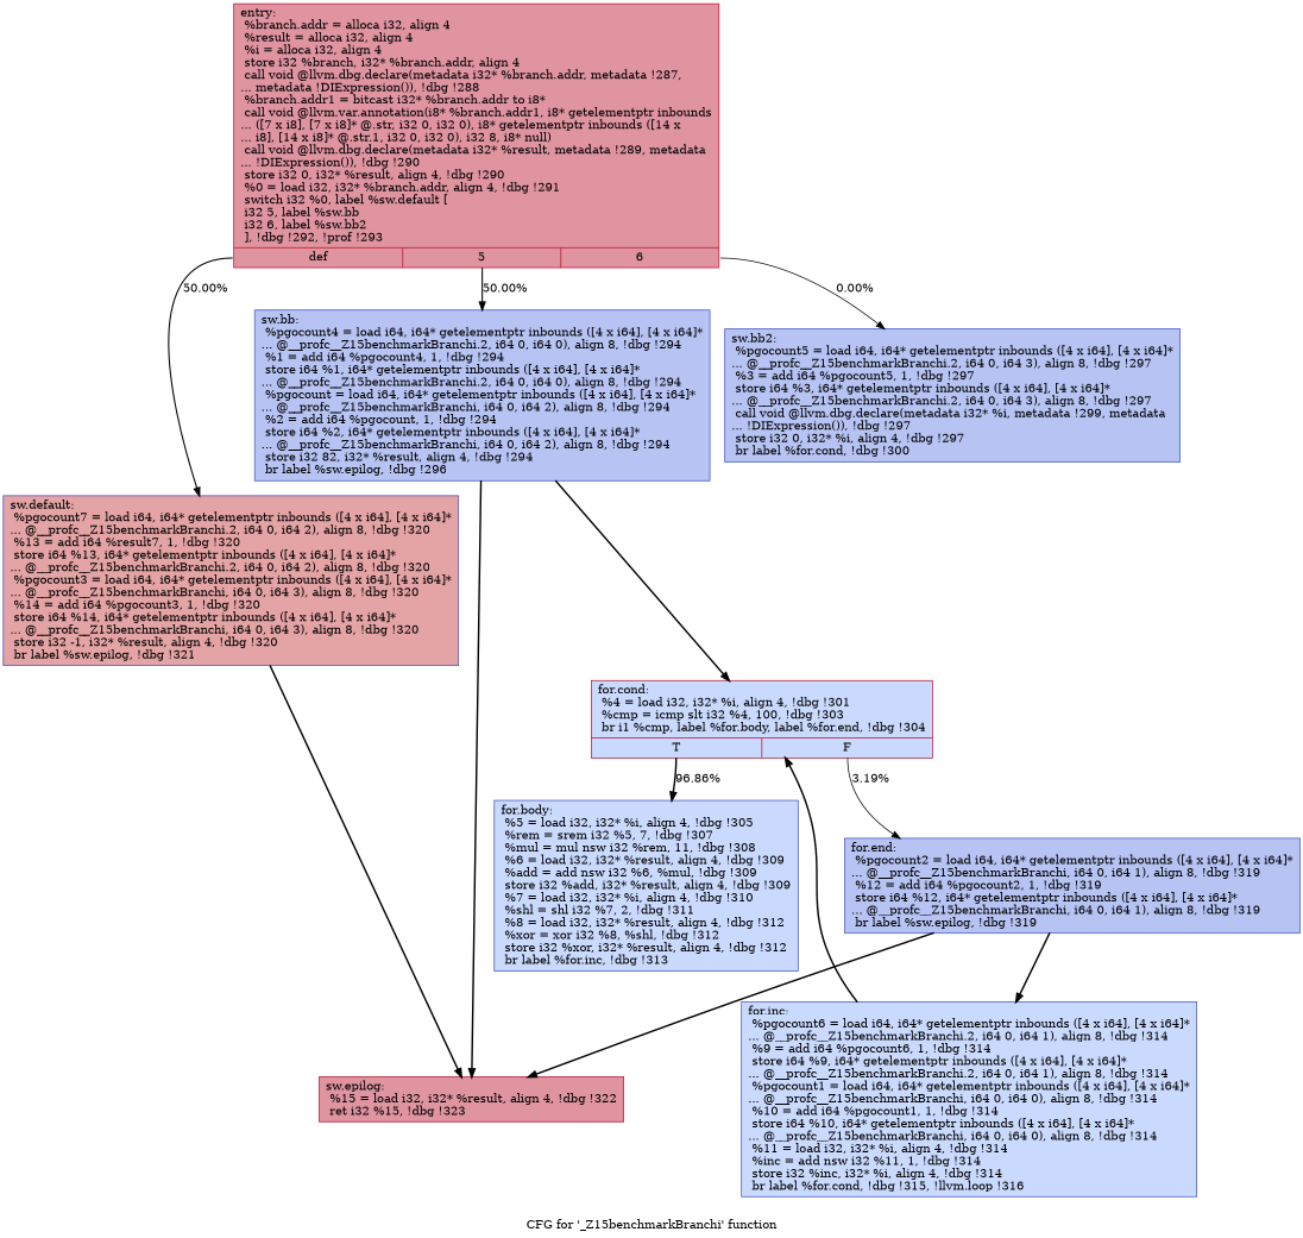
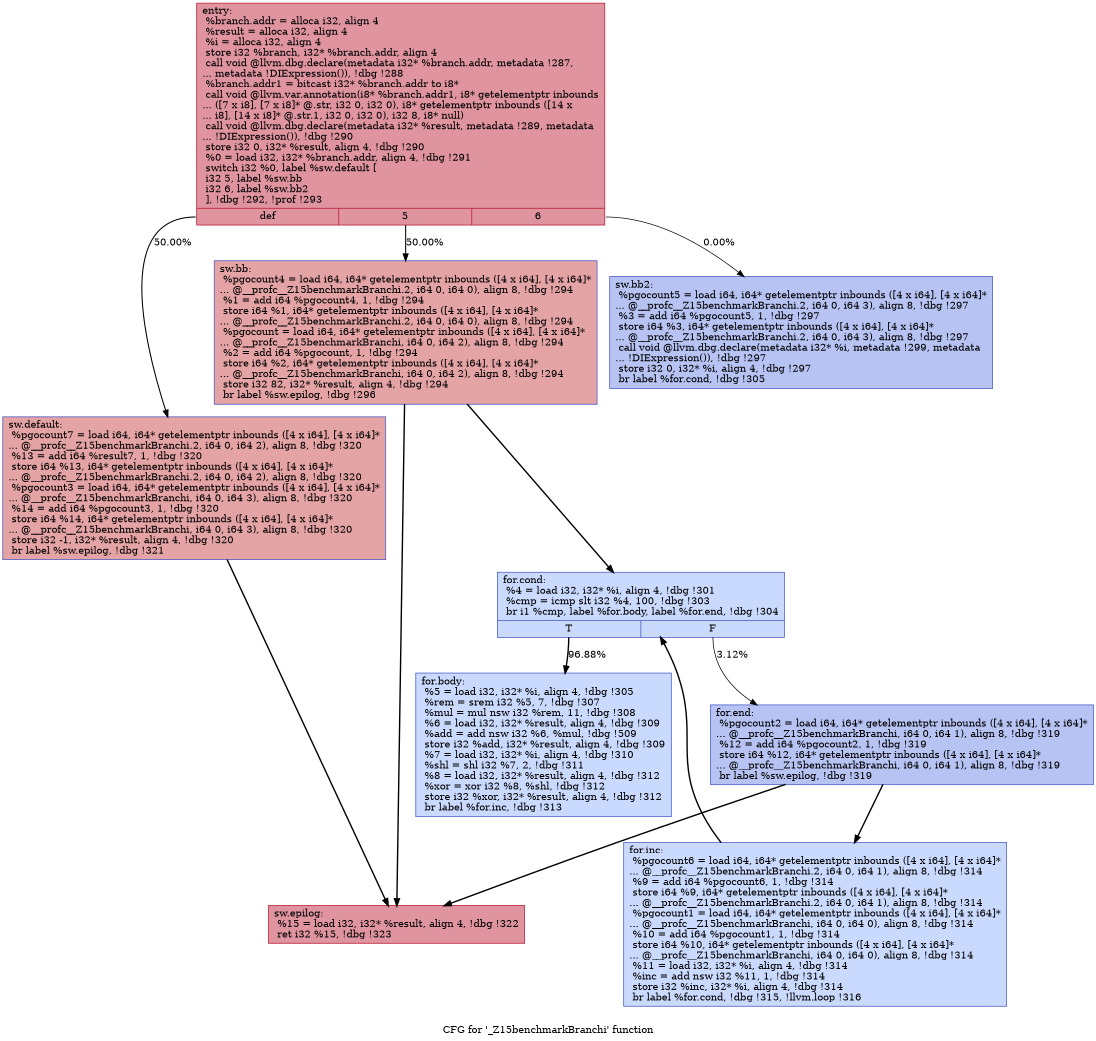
  digraph {
    label="CFG for '_Z15benchmarkBranchi' function"
    node [color="#3d50c3ff" fillcolor="#88abfd70" shape=record style=filled]
    edge [penwidth=2]
    n1 [color="#b70d28ff" fillcolor="#b70d2870" label="{entry:\l  %branch.addr = alloca i32, align 4\l  %result = alloca i32, align 4\l  %i = alloca i32, align 4\l  store i32 %branch, i32* %branch.addr, align 4\l  call void @llvm.dbg.declare(metadata i32* %branch.addr, metadata !287,\l... metadata !DIExpression()), !dbg !288\l  %branch.addr1 = bitcast i32* %branch.addr to i8*\l  call void @llvm.var.annotation(i8* %branch.addr1, i8* getelementptr inbounds\l... ([7 x i8], [7 x i8]* @.str, i32 0, i32 0), i8* getelementptr inbounds ([14 x\l... i8], [14 x i8]* @.str.1, i32 0, i32 0), i32 8, i8* null)\l  call void @llvm.dbg.declare(metadata i32* %result, metadata !289, metadata\l... !DIExpression()), !dbg !290\l  store i32 0, i32* %result, align 4, !dbg !290\l  %0 = load i32, i32* %branch.addr, align 4, !dbg !291\l  switch i32 %0, label %sw.default [\l    i32 5, label %sw.bb\l    i32 6, label %sw.bb2\l  ], !dbg !292, !prof !293\l|{<s0>def|<s1>5|<s2>6}}"]
    n2 [fillcolor="#c32e3170" label="{sw.default:                                       \l  %pgocount7 = load i64, i64* getelementptr inbounds ([4 x i64], [4 x i64]*\l... @__profc__Z15benchmarkBranchi.2, i64 0, i64 2), align 8, !dbg !320\l  %13 = add i64 %result7, 1, !dbg !320\l  store i64 %13, i64* getelementptr inbounds ([4 x i64], [4 x i64]*\l... @__profc__Z15benchmarkBranchi.2, i64 0, i64 2), align 8, !dbg !320\l  %pgocount3 = load i64, i64* getelementptr inbounds ([4 x i64], [4 x i64]*\l... @__profc__Z15benchmarkBranchi, i64 0, i64 3), align 8, !dbg !320\l  %14 = add i64 %pgocount3, 1, !dbg !320\l  store i64 %14, i64* getelementptr inbounds ([4 x i64], [4 x i64]*\l... @__profc__Z15benchmarkBranchi, i64 0, i64 3), align 8, !dbg !320\l  store i32 -1, i32* %result, align 4, !dbg !320\l  br label %sw.epilog, !dbg !321\l}"]
-   n3 [fillcolor="#5977e370" label="{sw.bb:                                            \l  %pgocount4 = load i64, i64* getelementptr inbounds ([4 x i64], [4 x i64]*\l... @__profc__Z15benchmarkBranchi.2, i64 0, i64 0), align 8, !dbg !294\l  %1 = add i64 %pgocount4, 1, !dbg !294\l  store i64 %1, i64* getelementptr inbounds ([4 x i64], [4 x i64]*\l... @__profc__Z15benchmarkBranchi.2, i64 0, i64 0), align 8, !dbg !294\l  %pgocount = load i64, i64* getelementptr inbounds ([4 x i64], [4 x i64]*\l... @__profc__Z15benchmarkBranchi, i64 0, i64 2), align 8, !dbg !294\l  %2 = add i64 %pgocount, 1, !dbg !294\l  store i64 %2, i64* getelementptr inbounds ([4 x i64], [4 x i64]*\l... @__profc__Z15benchmarkBranchi, i64 0, i64 2), align 8, !dbg !294\l  store i32 82, i32* %result, align 4, !dbg !294\l  br label %sw.epilog, !dbg !296\l}"]
-   n4 [fillcolor="#5977e370" label="{sw.bb2:                                           \l  %pgocount5 = load i64, i64* getelementptr inbounds ([4 x i64], [4 x i64]*\l... @__profc__Z15benchmarkBranchi.2, i64 0, i64 3), align 8, !dbg !297\l  %3 = add i64 %pgocount5, 1, !dbg !297\l  store i64 %3, i64* getelementptr inbounds ([4 x i64], [4 x i64]*\l... @__profc__Z15benchmarkBranchi.2, i64 0, i64 3), align 8, !dbg !297\l  call void @llvm.dbg.declare(metadata i32* %i, metadata !299, metadata\l... !DIExpression()), !dbg !297\l  store i32 0, i32* %i, align 4, !dbg !297\l  br label %for.cond, !dbg !300\l}"]
+   n3 [fillcolor="#c32e3170" label="{sw.bb:                                            \l  %pgocount4 = load i64, i64* getelementptr inbounds ([4 x i64], [4 x i64]*\l... @__profc__Z15benchmarkBranchi.2, i64 0, i64 0), align 8, !dbg !294\l  %1 = add i64 %pgocount4, 1, !dbg !294\l  store i64 %1, i64* getelementptr inbounds ([4 x i64], [4 x i64]*\l... @__profc__Z15benchmarkBranchi.2, i64 0, i64 0), align 8, !dbg !294\l  %pgocount = load i64, i64* getelementptr inbounds ([4 x i64], [4 x i64]*\l... @__profc__Z15benchmarkBranchi, i64 0, i64 2), align 8, !dbg !294\l  %2 = add i64 %pgocount, 1, !dbg !294\l  store i64 %2, i64* getelementptr inbounds ([4 x i64], [4 x i64]*\l... @__profc__Z15benchmarkBranchi, i64 0, i64 2), align 8, !dbg !294\l  store i32 82, i32* %result, align 4, !dbg !294\l  br label %sw.epilog, !dbg !296\l}"]
+   n4 [fillcolor="#5977e370" label="{sw.bb2:                                           \l  %pgocount5 = load i64, i64* getelementptr inbounds ([4 x i64], [4 x i64]*\l... @__profc__Z15benchmarkBranchi.2, i64 0, i64 3), align 8, !dbg !297\l  %3 = add i64 %pgocount5, 1, !dbg !297\l  store i64 %3, i64* getelementptr inbounds ([4 x i64], [4 x i64]*\l... @__profc__Z15benchmarkBranchi.2, i64 0, i64 3), align 8, !dbg !297\l  call void @llvm.dbg.declare(metadata i32* %i, metadata !299, metadata\l... !DIExpression()), !dbg !297\l  store i32 0, i32* %i, align 4, !dbg !297\l  br label %for.cond, !dbg !305\l}"]
    n5 [color="#b70d28ff" fillcolor="#b70d2870" label="{sw.epilog:                                        \l  %15 = load i32, i32* %result, align 4, !dbg !322\l  ret i32 %15, !dbg !323\l}"]
-   n6 [color="#b70d28ff" label="{for.cond:                                         \l  %4 = load i32, i32* %i, align 4, !dbg !301\l  %cmp = icmp slt i32 %4, 100, !dbg !303\l  br i1 %cmp, label %for.body, label %for.end, !dbg !304\l|{<s0>T|<s1>F}}"]
-   n7 [label="{for.body:                                         \l  %5 = load i32, i32* %i, align 4, !dbg !305\l  %rem = srem i32 %5, 7, !dbg !307\l  %mul = mul nsw i32 %rem, 11, !dbg !308\l  %6 = load i32, i32* %result, align 4, !dbg !309\l  %add = add nsw i32 %6, %mul, !dbg !309\l  store i32 %add, i32* %result, align 4, !dbg !309\l  %7 = load i32, i32* %i, align 4, !dbg !310\l  %shl = shl i32 %7, 2, !dbg !311\l  %8 = load i32, i32* %result, align 4, !dbg !312\l  %xor = xor i32 %8, %shl, !dbg !312\l  store i32 %xor, i32* %result, align 4, !dbg !312\l  br label %for.inc, !dbg !313\l}"]
+   n6 [label="{for.cond:                                         \l  %4 = load i32, i32* %i, align 4, !dbg !301\l  %cmp = icmp slt i32 %4, 100, !dbg !303\l  br i1 %cmp, label %for.body, label %for.end, !dbg !304\l|{<s0>T|<s1>F}}"]
+   n7 [label="{for.body:                                         \l  %5 = load i32, i32* %i, align 4, !dbg !305\l  %rem = srem i32 %5, 7, !dbg !307\l  %mul = mul nsw i32 %rem, 11, !dbg !308\l  %6 = load i32, i32* %result, align 4, !dbg !309\l  %add = add nsw i32 %6, %mul, !dbg !509\l  store i32 %add, i32* %result, align 4, !dbg !309\l  %7 = load i32, i32* %i, align 4, !dbg !310\l  %shl = shl i32 %7, 2, !dbg !311\l  %8 = load i32, i32* %result, align 4, !dbg !312\l  %xor = xor i32 %8, %shl, !dbg !312\l  store i32 %xor, i32* %result, align 4, !dbg !312\l  br label %for.inc, !dbg !313\l}"]
    n8 [fillcolor="#5977e370" label="{for.end:                                          \l  %pgocount2 = load i64, i64* getelementptr inbounds ([4 x i64], [4 x i64]*\l... @__profc__Z15benchmarkBranchi, i64 0, i64 1), align 8, !dbg !319\l  %12 = add i64 %pgocount2, 1, !dbg !319\l  store i64 %12, i64* getelementptr inbounds ([4 x i64], [4 x i64]*\l... @__profc__Z15benchmarkBranchi, i64 0, i64 1), align 8, !dbg !319\l  br label %sw.epilog, !dbg !319\l}"]
    n9 [label="{for.inc:                                          \l  %pgocount6 = load i64, i64* getelementptr inbounds ([4 x i64], [4 x i64]*\l... @__profc__Z15benchmarkBranchi.2, i64 0, i64 1), align 8, !dbg !314\l  %9 = add i64 %pgocount6, 1, !dbg !314\l  store i64 %9, i64* getelementptr inbounds ([4 x i64], [4 x i64]*\l... @__profc__Z15benchmarkBranchi.2, i64 0, i64 1), align 8, !dbg !314\l  %pgocount1 = load i64, i64* getelementptr inbounds ([4 x i64], [4 x i64]*\l... @__profc__Z15benchmarkBranchi, i64 0, i64 0), align 8, !dbg !314\l  %10 = add i64 %pgocount1, 1, !dbg !314\l  store i64 %10, i64* getelementptr inbounds ([4 x i64], [4 x i64]*\l... @__profc__Z15benchmarkBranchi, i64 0, i64 0), align 8, !dbg !314\l  %11 = load i32, i32* %i, align 4, !dbg !314\l  %inc = add nsw i32 %11, 1, !dbg !314\l  store i32 %inc, i32* %i, align 4, !dbg !314\l  br label %for.cond, !dbg !315, !llvm.loop !316\l}"]
    n1 -> n2 [label="50.00%" penwidth=1.50 tailport=s0]
    n1 -> n3 [label="50.00%" penwidth=1.50 tailport=s1]
    n1 -> n4 [label="0.00%" penwidth=1.00 tailport=s2]
    n2 -> n5
    n3 -> n5
    n3 -> n6
-   n6 -> n7 [label="96.86%" penwidth=1.97 tailport=s0]
-   n6 -> n8 [label="3.19%" penwidth=1.03 tailport=s1]
+   n6 -> n7 [label="96.88%" penwidth=1.97 tailport=s0]
+   n6 -> n8 [label="3.12%" penwidth=1.03 tailport=s1]
    n8 -> n5
    n8 -> n9
    n9 -> n6
  }
